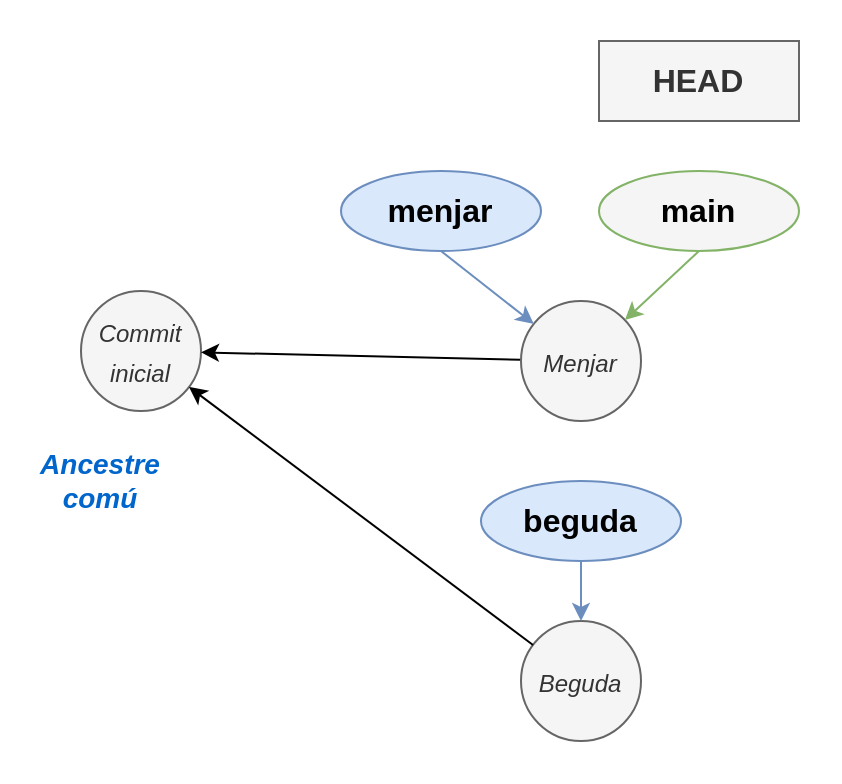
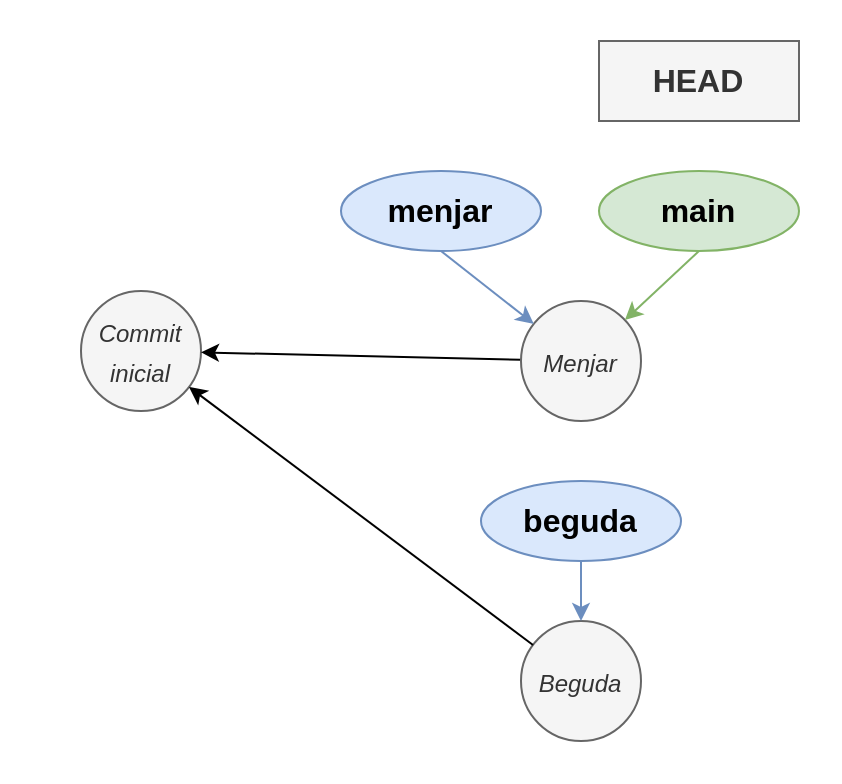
  <mxCell id="0" />
  <mxCell id="1" parent="0" />
  <mxCell id="2" value="&lt;i style=&quot;font-size: 16px;&quot;&gt;&lt;font style=&quot;font-size: 12px;&quot;&gt;Commit inicial&lt;/font&gt;&lt;/i&gt;" style="ellipse;whiteSpace=wrap;html=1;fillColor=#f5f5f5;fontColor=#333333;strokeColor=#666666;" vertex="1" parent="1"><mxGeometry x="40" y="145" width="60" height="60" as="geometry" /></mxCell>
  <mxCell id="3" style="rounded=0;orthogonalLoop=1;jettySize=auto;html=1;" edge="1" parent="1" source="4" target="2"><mxGeometry relative="1" as="geometry" /></mxCell>
  <mxCell id="4" value="&lt;i style=&quot;font-size: 16px;&quot;&gt;&lt;font style=&quot;font-size: 12px;&quot;&gt;Menjar&lt;/font&gt;&lt;/i&gt;" style="ellipse;whiteSpace=wrap;html=1;fillColor=#f5f5f5;fontColor=#333333;strokeColor=#666666;" vertex="1" parent="1"><mxGeometry x="260" y="150" width="60" height="60" as="geometry" /></mxCell>
  <mxCell id="5" style="rounded=0;orthogonalLoop=1;jettySize=auto;html=1;exitX=0.5;exitY=1;exitDx=0;exitDy=0;fillColor=#dae8fc;strokeColor=#6c8ebf;" edge="1" parent="1" source="6" target="4"><mxGeometry relative="1" as="geometry"><mxPoint x="249" y="170" as="targetPoint" /></mxGeometry></mxCell>
  <mxCell id="6" value="menjar" style="ellipse;whiteSpace=wrap;html=1;fillColor=#dae8fc;strokeColor=#6c8ebf;fontSize=16;fontStyle=1" vertex="1" parent="1"><mxGeometry x="170" y="85" width="100" height="40" as="geometry" /></mxCell>
  <mxCell id="7" value="&lt;i style=&quot;font-size: 16px;&quot;&gt;&lt;font style=&quot;font-size: 12px;&quot;&gt;Beguda&lt;/font&gt;&lt;/i&gt;" style="ellipse;whiteSpace=wrap;html=1;fillColor=#f5f5f5;fontColor=#333333;strokeColor=#666666;" vertex="1" parent="1"><mxGeometry x="260" y="310" width="60" height="60" as="geometry" /></mxCell>
  <mxCell id="8" style="rounded=0;orthogonalLoop=1;jettySize=auto;html=1;exitX=0.5;exitY=1;exitDx=0;exitDy=0;fillColor=#dae8fc;strokeColor=#6c8ebf;" edge="1" parent="1" source="9" target="7"><mxGeometry relative="1" as="geometry"><mxPoint x="209" y="315" as="targetPoint" /></mxGeometry></mxCell>
  <mxCell id="9" value="beguda" style="ellipse;whiteSpace=wrap;html=1;fillColor=#dae8fc;strokeColor=#6c8ebf;fontSize=16;fontStyle=1" vertex="1" parent="1"><mxGeometry x="240" y="240" width="100" height="40" as="geometry" /></mxCell>
  <mxCell id="10" style="rounded=0;orthogonalLoop=1;jettySize=auto;html=1;" edge="1" parent="1" source="7" target="2"><mxGeometry relative="1" as="geometry"><mxPoint x="295" y="128.5" as="sourcePoint" /><mxPoint x="147" y="271.5" as="targetPoint" /></mxGeometry></mxCell>
- <mxCell id="11" value="&lt;font color=&quot;#0066cc&quot; style=&quot;font-size: 14px;&quot;&gt;&lt;b&gt;Ancestre comú&lt;/b&gt;&lt;/font&gt;" style="text;html=1;strokeColor=none;fillColor=none;align=center;verticalAlign=middle;whiteSpace=wrap;rounded=0;fontStyle=2" vertex="1" parent="1"><mxGeometry x="20" y="225" width="60" height="30" as="geometry" /></mxCell>
  <mxCell id="12" style="rounded=0;orthogonalLoop=1;jettySize=auto;html=1;exitX=0.5;exitY=1;exitDx=0;exitDy=0;fillColor=#d5e8d4;strokeColor=#82b366;" edge="1" parent="1" source="13" target="4"><mxGeometry relative="1" as="geometry"><mxPoint x="525" y="150" as="targetPoint" /></mxGeometry></mxCell>
- <mxCell id="13" value="main" style="ellipse;whiteSpace=wrap;html=1;fillColor=#f5f5f5;strokeColor=#82b366;fontSize=16;fontStyle=1;" vertex="1" parent="1"><mxGeometry x="299" y="85" width="100" height="40" as="geometry" /></mxCell>
+ <mxCell id="13" value="main" style="ellipse;whiteSpace=wrap;html=1;fillColor=#d5e8d4;strokeColor=#82b366;fontSize=16;fontStyle=1" vertex="1" parent="1"><mxGeometry x="299" y="85" width="100" height="40" as="geometry" /></mxCell>
  <mxCell id="14" value="HEAD" style="whiteSpace=wrap;html=1;fillColor=#f5f5f5;strokeColor=#666666;fontSize=16;fontStyle=1;fontColor=#333333;rounded=0;" vertex="1" parent="1"><mxGeometry x="299" y="20" width="100" height="40" as="geometry" /></mxCell>
